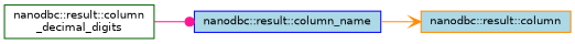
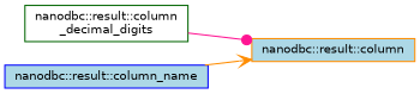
  digraph {
    rankdir=LR
    node [fillcolor=lightblue fontname=Helvetica fontsize=10 shape=record style=filled]
    edge [fontname=Helvetica fontsize=10 labelfontname=Helvetica labelfontsize=10 style=solid]
    n1 [color=darkgreen fillcolor=white fontcolor=black height=0.2 label="nanodbc::result::column\l_decimal_digits" width=0.4]
    n2 [color=darkorange height=0.2 label="nanodbc::result::column" width=0.4]
    n3 [color=blue height=0.2 label="nanodbc::result::column_name" width=0.4]
-   n1 -> n3 [arrowhead=dot color=deeppink]
+   n1 -> n2 [arrowhead=dot color=deeppink]
    n3 -> n2 [arrowhead=vee color=darkorange]
  }
